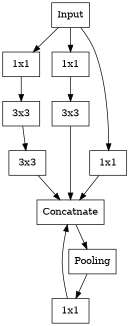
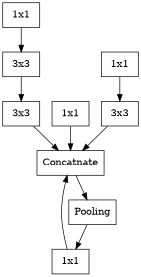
  digraph {
    node [shape=box]
-   n1 [label=Input]
    n2 [label="1x1"]
    n3 [label="1x1"]
    n4 [label="1x1"]
    n5 [label="3x3"]
    n6 [label="3x3"]
    n7 [label=Pooling]
    n8 [label="1x1"]
    n9 [label=Concatnate]
    n10 [label="3x3"]
-   n1 -> n2
-   n1 -> n3
-   n1 -> n4
    n2 -> n5
    n3 -> n6
    n4 -> n9
    n5 -> n10
    n6 -> n9
    n7 -> n8
    n8 -> n9
    n9 -> n7
    n10 -> n9
  }
